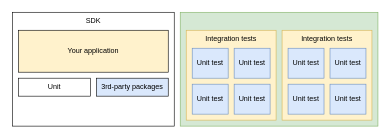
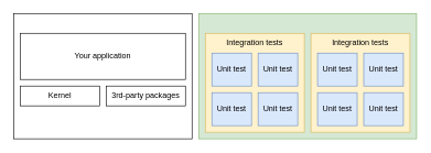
  <mxCell id="0" />
  <mxCell id="1" parent="0" />
  <mxCell id="2" value="" style="rounded=0;whiteSpace=wrap;html=1;fillColor=#d5e8d4;strokeColor=#82b366;" vertex="1" parent="1"><mxGeometry x="300" y="20" width="330" height="190" as="geometry" /></mxCell>
  <mxCell id="3" value="" style="rounded=0;whiteSpace=wrap;html=1;" vertex="1" parent="1"><mxGeometry x="20" y="20" width="270" height="190" as="geometry" /></mxCell>
- <mxCell id="4" value="Unit" style="rounded=0;whiteSpace=wrap;html=1;" vertex="1" parent="1"><mxGeometry x="30" y="130" width="120" height="30" as="geometry" /></mxCell>
- <mxCell id="5" value="3rd-party packages" style="rounded=0;whiteSpace=wrap;html=1;fillColor=#dae8fc;" vertex="1" parent="1"><mxGeometry x="160" y="130" width="120" height="30" as="geometry" /></mxCell>
- <mxCell id="6" value="Your application" style="rounded=0;whiteSpace=wrap;html=1;fillColor=#fff2cc;" vertex="1" parent="1"><mxGeometry x="30" y="50" width="250" height="70" as="geometry" /></mxCell>
- <mxCell id="7" value="SDK" style="text;html=1;strokeColor=none;fillColor=none;align=center;verticalAlign=middle;whiteSpace=wrap;rounded=0;" vertex="1" parent="1"><mxGeometry x="125" y="20" width="60" height="30" as="geometry" /></mxCell>
+ <mxCell id="4" value="Kernel" style="rounded=0;whiteSpace=wrap;html=1;" vertex="1" parent="1"><mxGeometry x="30" y="130" width="120" height="30" as="geometry" /></mxCell>
+ <mxCell id="5" value="3rd-party packages" style="rounded=0;whiteSpace=wrap;html=1;" vertex="1" parent="1"><mxGeometry x="160" y="130" width="120" height="30" as="geometry" /></mxCell>
+ <mxCell id="6" value="Your application" style="rounded=0;whiteSpace=wrap;html=1;" vertex="1" parent="1"><mxGeometry x="30" y="50" width="250" height="70" as="geometry" /></mxCell>
  <mxCell id="8" value="" style="rounded=0;whiteSpace=wrap;html=1;fillColor=#fff2cc;strokeColor=#d6b656;" vertex="1" parent="1"><mxGeometry x="310" y="50" width="150" height="150" as="geometry" /></mxCell>
  <mxCell id="9" value="Unit test" style="rounded=0;whiteSpace=wrap;html=1;fillColor=#dae8fc;strokeColor=#6c8ebf;" vertex="1" parent="1"><mxGeometry x="320" y="80" width="60" height="50" as="geometry" /></mxCell>
  <mxCell id="10" value="Integration tests" style="text;html=1;strokeColor=none;fillColor=none;align=center;verticalAlign=middle;whiteSpace=wrap;rounded=0;" vertex="1" parent="1"><mxGeometry x="330" y="50" width="110" height="30" as="geometry" /></mxCell>
  <mxCell id="11" value="Unit test" style="rounded=0;whiteSpace=wrap;html=1;fillColor=#dae8fc;strokeColor=#6c8ebf;" vertex="1" parent="1"><mxGeometry x="390" y="140" width="60" height="50" as="geometry" /></mxCell>
  <mxCell id="12" value="Unit test" style="rounded=0;whiteSpace=wrap;html=1;fillColor=#dae8fc;strokeColor=#6c8ebf;" vertex="1" parent="1"><mxGeometry x="320" y="140" width="60" height="50" as="geometry" /></mxCell>
  <mxCell id="13" value="Unit test" style="rounded=0;whiteSpace=wrap;html=1;fillColor=#dae8fc;strokeColor=#6c8ebf;" vertex="1" parent="1"><mxGeometry x="390" y="80" width="60" height="50" as="geometry" /></mxCell>
  <mxCell id="14" value="" style="rounded=0;whiteSpace=wrap;html=1;fillColor=#fff2cc;strokeColor=#d6b656;" vertex="1" parent="1"><mxGeometry x="470" y="50" width="150" height="150" as="geometry" /></mxCell>
  <mxCell id="15" value="Unit test" style="rounded=0;whiteSpace=wrap;html=1;fillColor=#dae8fc;strokeColor=#6c8ebf;" vertex="1" parent="1"><mxGeometry x="480" y="80" width="60" height="50" as="geometry" /></mxCell>
  <mxCell id="16" value="Integration tests" style="text;html=1;strokeColor=none;fillColor=none;align=center;verticalAlign=middle;whiteSpace=wrap;rounded=0;" vertex="1" parent="1"><mxGeometry x="490" y="50" width="110" height="30" as="geometry" /></mxCell>
  <mxCell id="17" value="Unit test" style="rounded=0;whiteSpace=wrap;html=1;fillColor=#dae8fc;strokeColor=#6c8ebf;" vertex="1" parent="1"><mxGeometry x="550" y="140" width="60" height="50" as="geometry" /></mxCell>
  <mxCell id="18" value="Unit test" style="rounded=0;whiteSpace=wrap;html=1;fillColor=#dae8fc;strokeColor=#6c8ebf;" vertex="1" parent="1"><mxGeometry x="480" y="140" width="60" height="50" as="geometry" /></mxCell>
  <mxCell id="19" value="Unit test" style="rounded=0;whiteSpace=wrap;html=1;fillColor=#dae8fc;strokeColor=#6c8ebf;" vertex="1" parent="1"><mxGeometry x="550" y="80" width="60" height="50" as="geometry" /></mxCell>
